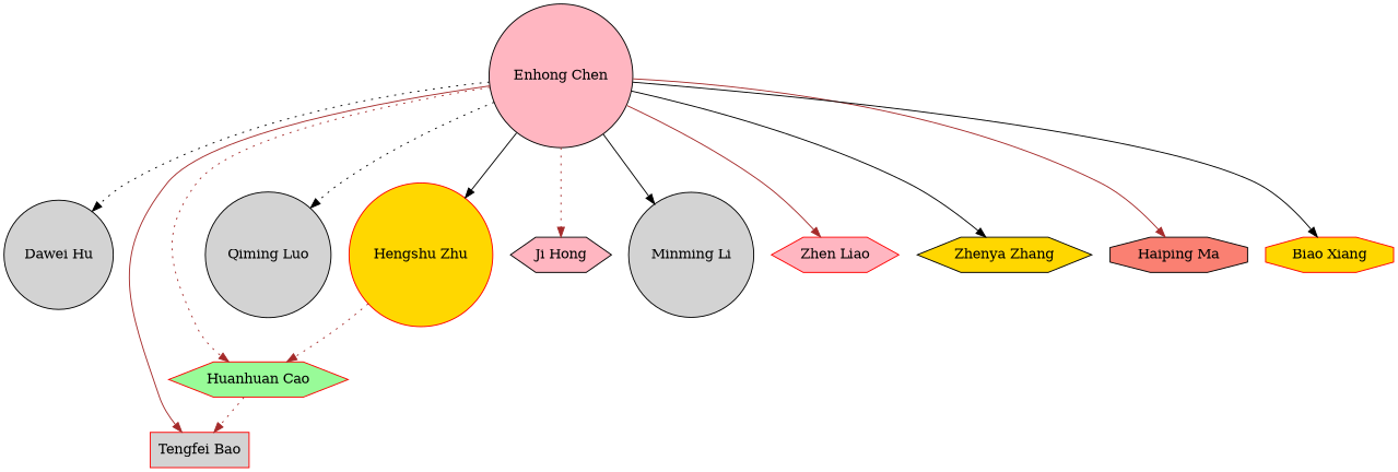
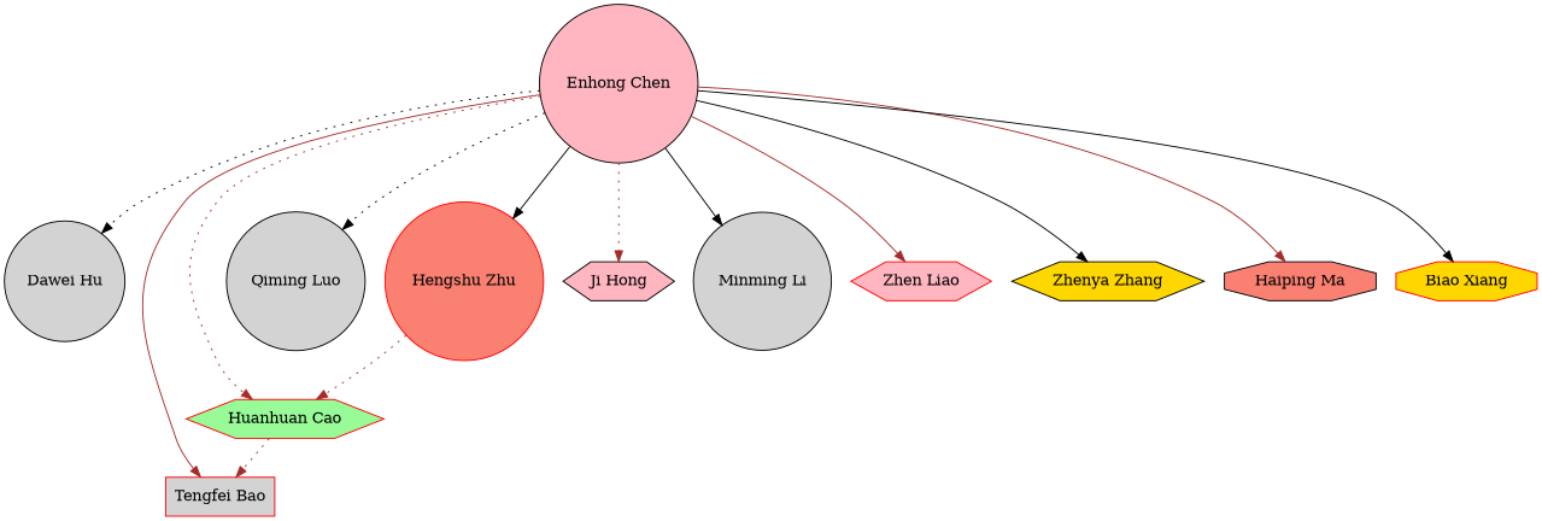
  strict digraph {
    node [fillcolor=lightgrey shape=circle style=filled]
    edge [color=brown style=solid]
    "Enhong Chen" [fillcolor=lightpink]
    "Dawei Hu"
    "Huanhuan Cao" [color=red fillcolor=palegreen shape=hexagon]
    "Tengfei Bao" [color=red shape=box]
    "Qiming Luo"
-   "Hengshu Zhu" [color=red fillcolor=gold]
+   "Hengshu Zhu" [color=red fillcolor=salmon]
    "Ji Hong" [fillcolor=lightpink shape=hexagon]
    "Minming Li"
    "Zhen Liao" [color=red fillcolor=lightpink shape=hexagon]
    "Zhenya Zhang" [fillcolor=gold shape=hexagon]
    "Haiping Ma" [fillcolor=salmon shape=octagon]
    "Biao Xiang" [color=red fillcolor=gold shape=octagon]
    "Enhong Chen" -> "Dawei Hu" [color=black style=dotted]
    "Enhong Chen" -> "Huanhuan Cao" [style=dotted]
    "Enhong Chen" -> "Tengfei Bao"
    "Enhong Chen" -> "Qiming Luo" [color=black style=dotted]
    "Enhong Chen" -> "Hengshu Zhu" [color=black]
    "Enhong Chen" -> "Ji Hong" [style=dotted]
    "Enhong Chen" -> "Minming Li" [color=black]
    "Enhong Chen" -> "Zhen Liao"
    "Enhong Chen" -> "Zhenya Zhang" [color=black]
    "Enhong Chen" -> "Haiping Ma"
    "Enhong Chen" -> "Biao Xiang" [color=black]
    "Huanhuan Cao" -> "Tengfei Bao" [style=dotted]
    "Hengshu Zhu" -> "Huanhuan Cao" [style=dotted]
  }
